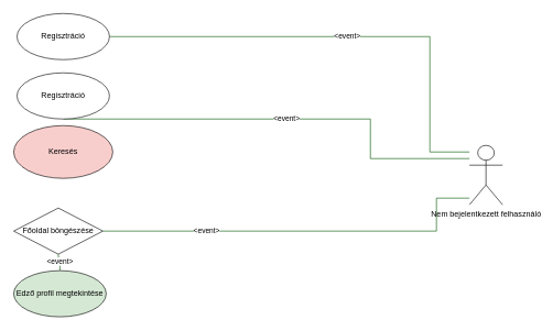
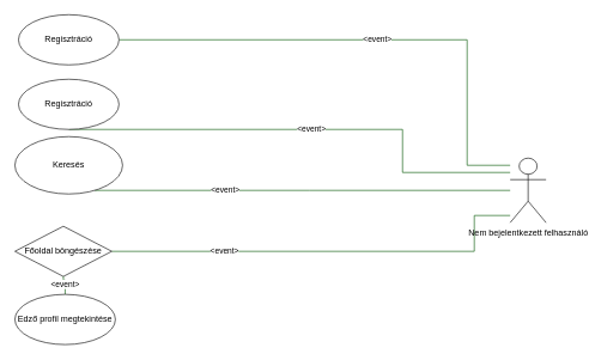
  <mxCell id="0" />
  <mxCell id="1" parent="0" />
  <mxCell id="2" value="&amp;lt;event&amp;gt;" style="edgeStyle=orthogonalEdgeStyle;rounded=0;orthogonalLoop=1;jettySize=auto;html=1;fillColor=#008a00;strokeColor=#005700;endArrow=none;endFill=0;" edge="1" parent="1" source="3" target="5"><mxGeometry relative="1" as="geometry"><Array as="points"><mxPoint x="650" y="55" /><mxPoint x="650" y="230" /></Array></mxGeometry></mxCell>
  <mxCell id="3" value="Regisztráció" style="ellipse;whiteSpace=wrap;html=1;" parent="1" vertex="1"><mxGeometry x="25" y="20" width="140" height="70" as="geometry" /></mxCell>
  <mxCell id="4" value="&amp;lt;event&amp;gt;" style="edgeStyle=orthogonalEdgeStyle;rounded=0;orthogonalLoop=1;jettySize=auto;html=1;endArrow=none;endFill=0;fillColor=#008a00;strokeColor=#005700;" parent="1" source="5" target="6" edge="1"><mxGeometry x="0.481" relative="1" as="geometry"><Array as="points"><mxPoint x="660" y="300" /><mxPoint x="660" y="350" /></Array><mxPoint as="offset" /></mxGeometry></mxCell>
  <mxCell id="5" value="Nem bejelentkezett felhasználó" style="shape=umlActor;verticalLabelPosition=bottom;verticalAlign=top;html=1;outlineConnect=0;" parent="1" vertex="1"><mxGeometry x="710" y="220" width="50" height="90" as="geometry" /></mxCell>
  <mxCell id="6" value="Főoldal böngészése" style="rhombus;whiteSpace=wrap;html=1;" parent="1" vertex="1"><mxGeometry x="20" y="315" width="135" height="70" as="geometry" /></mxCell>
- <mxCell id="8" value="Keresés" style="ellipse;whiteSpace=wrap;html=1;fillColor=#f8cecc;" parent="1" vertex="1"><mxGeometry x="20" y="190" width="150" height="80" as="geometry" /></mxCell>
+ <mxCell id="7" value="&amp;lt;event&amp;gt;" style="edgeStyle=orthogonalEdgeStyle;rounded=0;orthogonalLoop=1;jettySize=auto;html=1;endArrow=none;endFill=0;fillColor=#008a00;strokeColor=#005700;" parent="1" source="8" target="5" edge="1"><mxGeometry x="-0.37" relative="1" as="geometry"><Array as="points"><mxPoint x="430" y="265" /><mxPoint x="430" y="265" /></Array><mxPoint as="offset" /></mxGeometry></mxCell>
+ <mxCell id="8" value="Keresés" style="ellipse;whiteSpace=wrap;html=1;" parent="1" vertex="1"><mxGeometry x="20" y="190" width="150" height="80" as="geometry" /></mxCell>
  <mxCell id="9" value="&amp;lt;event&amp;gt;" style="edgeStyle=orthogonalEdgeStyle;rounded=0;orthogonalLoop=1;jettySize=auto;html=1;endArrow=none;endFill=0;fillColor=#008a00;strokeColor=#005700;" edge="1" parent="1" source="10" target="5"><mxGeometry relative="1" as="geometry"><Array as="points"><mxPoint x="560" y="180" /><mxPoint x="560" y="240" /></Array></mxGeometry></mxCell>
  <mxCell id="10" value="Regisztráció" style="ellipse;whiteSpace=wrap;html=1;" vertex="1" parent="1"><mxGeometry x="25" y="110" width="140" height="70" as="geometry" /></mxCell>
  <mxCell id="11" value="&amp;lt;event&amp;gt;" style="edgeStyle=orthogonalEdgeStyle;rounded=0;orthogonalLoop=1;jettySize=auto;html=1;endArrow=none;endFill=0;startSize=8;endSize=6;fillColor=#008a00;strokeColor=#005700;" edge="1" parent="1" source="12" target="6"><mxGeometry relative="1" as="geometry" /></mxCell>
- <mxCell id="12" value="Edző profil megtekintése" style="ellipse;whiteSpace=wrap;html=1;fillColor=#d5e8d4;" vertex="1" parent="1"><mxGeometry x="20" y="410" width="140" height="70" as="geometry" /></mxCell>
+ <mxCell id="12" value="Edző profil megtekintése" style="ellipse;whiteSpace=wrap;html=1;" vertex="1" parent="1"><mxGeometry x="20" y="410" width="140" height="70" as="geometry" /></mxCell>
